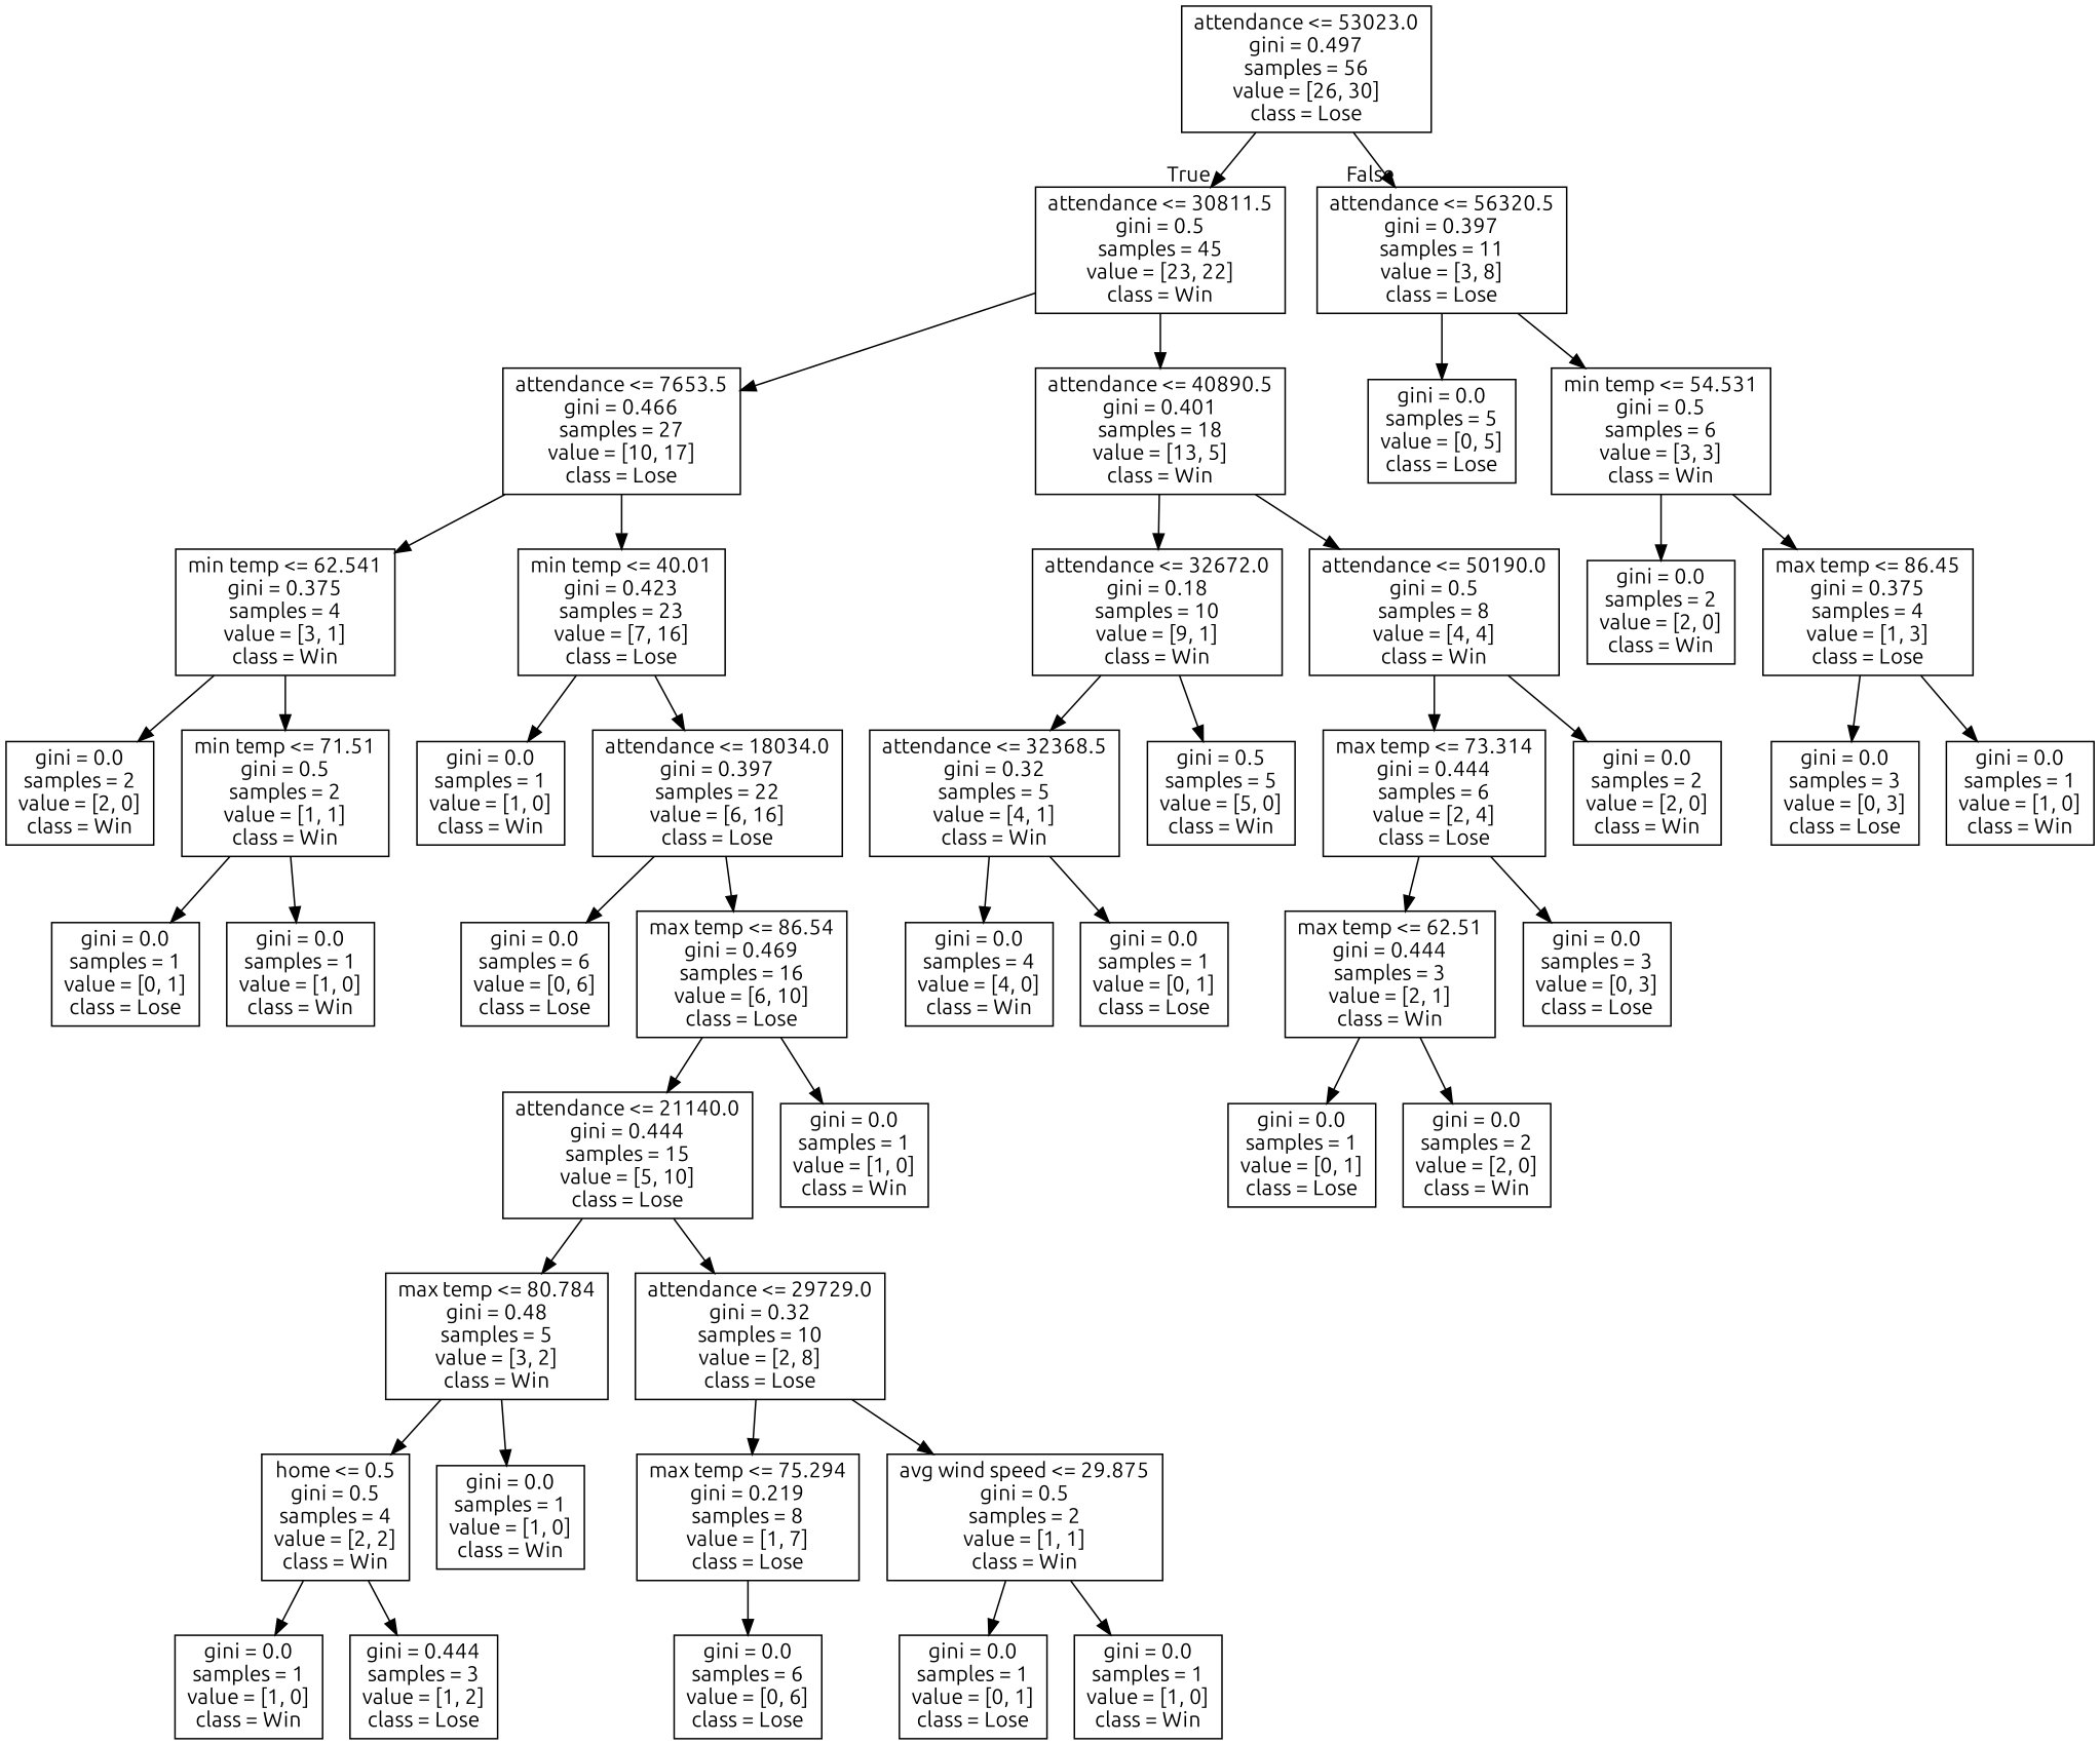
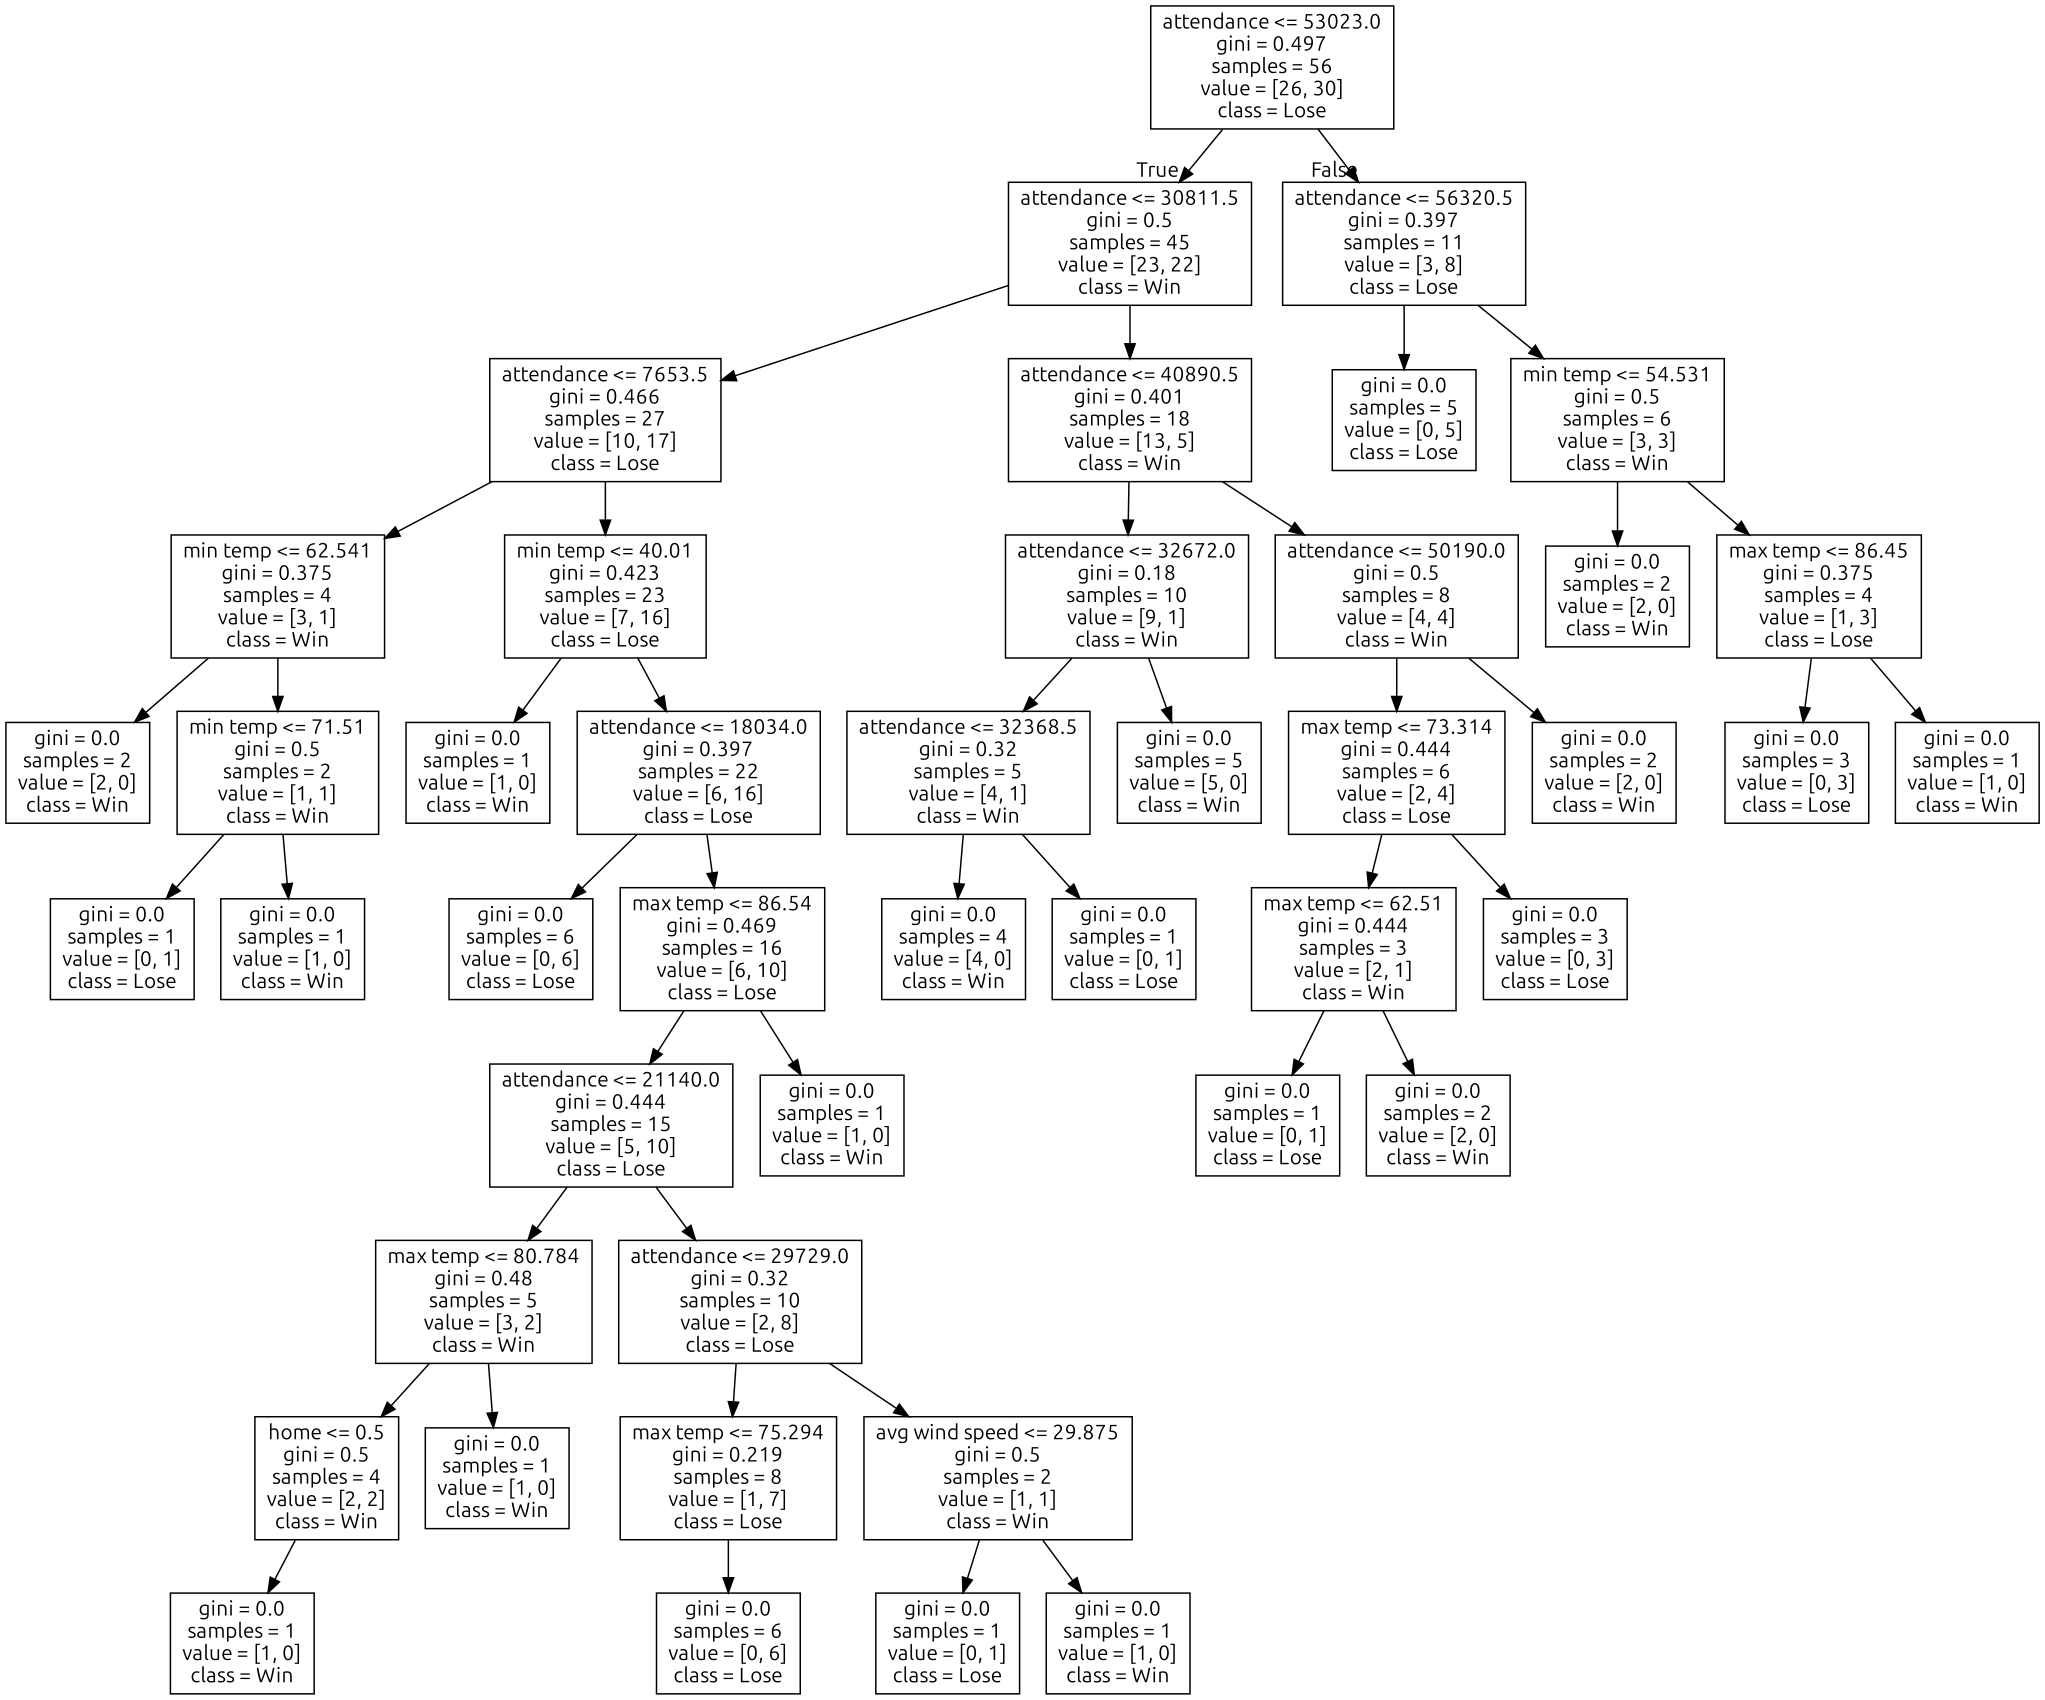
  digraph {
    fontname=Ubuntu
    node [fontname=Ubuntu shape=box]
    edge [fontname=Ubuntu]
    n1 [label="attendance <= 53023.0\ngini = 0.497\nsamples = 56\nvalue = [26, 30]\nclass = Lose"]
    n2 [label="attendance <= 30811.5\ngini = 0.5\nsamples = 45\nvalue = [23, 22]\nclass = Win"]
    n3 [label="attendance <= 56320.5\ngini = 0.397\nsamples = 11\nvalue = [3, 8]\nclass = Lose"]
    n4 [label="attendance <= 7653.5\ngini = 0.466\nsamples = 27\nvalue = [10, 17]\nclass = Lose"]
    n5 [label="attendance <= 40890.5\ngini = 0.401\nsamples = 18\nvalue = [13, 5]\nclass = Win"]
    n6 [label="gini = 0.0\nsamples = 5\nvalue = [0, 5]\nclass = Lose"]
    n7 [label="min temp <= 54.531\ngini = 0.5\nsamples = 6\nvalue = [3, 3]\nclass = Win"]
    n8 [label="min temp <= 62.541\ngini = 0.375\nsamples = 4\nvalue = [3, 1]\nclass = Win"]
    n9 [label="min temp <= 40.01\ngini = 0.423\nsamples = 23\nvalue = [7, 16]\nclass = Lose"]
    n10 [label="attendance <= 32672.0\ngini = 0.18\nsamples = 10\nvalue = [9, 1]\nclass = Win"]
    n11 [label="attendance <= 50190.0\ngini = 0.5\nsamples = 8\nvalue = [4, 4]\nclass = Win"]
    n12 [label="gini = 0.0\nsamples = 2\nvalue = [2, 0]\nclass = Win"]
    n13 [label="min temp <= 71.51\ngini = 0.5\nsamples = 2\nvalue = [1, 1]\nclass = Win"]
    n14 [label="gini = 0.0\nsamples = 1\nvalue = [1, 0]\nclass = Win"]
    n15 [label="attendance <= 18034.0\ngini = 0.397\nsamples = 22\nvalue = [6, 16]\nclass = Lose"]
    n16 [label="gini = 0.0\nsamples = 1\nvalue = [0, 1]\nclass = Lose"]
    n17 [label="gini = 0.0\nsamples = 1\nvalue = [1, 0]\nclass = Win"]
    n18 [label="gini = 0.0\nsamples = 6\nvalue = [0, 6]\nclass = Lose"]
    n19 [label="max temp <= 86.54\ngini = 0.469\nsamples = 16\nvalue = [6, 10]\nclass = Lose"]
    n20 [label="attendance <= 21140.0\ngini = 0.444\nsamples = 15\nvalue = [5, 10]\nclass = Lose"]
    n21 [label="gini = 0.0\nsamples = 1\nvalue = [1, 0]\nclass = Win"]
    n22 [label="max temp <= 80.784\ngini = 0.48\nsamples = 5\nvalue = [3, 2]\nclass = Win"]
    n23 [label="attendance <= 29729.0\ngini = 0.32\nsamples = 10\nvalue = [2, 8]\nclass = Lose"]
    n24 [label="home <= 0.5\ngini = 0.5\nsamples = 4\nvalue = [2, 2]\nclass = Win"]
    n25 [label="gini = 0.0\nsamples = 1\nvalue = [1, 0]\nclass = Win"]
    n26 [label="max temp <= 75.294\ngini = 0.219\nsamples = 8\nvalue = [1, 7]\nclass = Lose"]
    n27 [label="avg wind speed <= 29.875\ngini = 0.5\nsamples = 2\nvalue = [1, 1]\nclass = Win"]
    n28 [label="gini = 0.0\nsamples = 1\nvalue = [1, 0]\nclass = Win"]
-   n29 [label="gini = 0.444\nsamples = 3\nvalue = [1, 2]\nclass = Lose"]
    n30 [label="gini = 0.0\nsamples = 6\nvalue = [0, 6]\nclass = Lose"]
    n31 [label="gini = 0.0\nsamples = 1\nvalue = [0, 1]\nclass = Lose"]
    n32 [label="gini = 0.0\nsamples = 1\nvalue = [1, 0]\nclass = Win"]
    n33 [label="attendance <= 32368.5\ngini = 0.32\nsamples = 5\nvalue = [4, 1]\nclass = Win"]
-   n34 [label="gini = 0.5\nsamples = 5\nvalue = [5, 0]\nclass = Win"]
+   n34 [label="gini = 0.0\nsamples = 5\nvalue = [5, 0]\nclass = Win"]
    n35 [label="max temp <= 73.314\ngini = 0.444\nsamples = 6\nvalue = [2, 4]\nclass = Lose"]
    n36 [label="gini = 0.0\nsamples = 2\nvalue = [2, 0]\nclass = Win"]
    n37 [label="gini = 0.0\nsamples = 4\nvalue = [4, 0]\nclass = Win"]
    n38 [label="gini = 0.0\nsamples = 1\nvalue = [0, 1]\nclass = Lose"]
    n39 [label="max temp <= 62.51\ngini = 0.444\nsamples = 3\nvalue = [2, 1]\nclass = Win"]
    n40 [label="gini = 0.0\nsamples = 3\nvalue = [0, 3]\nclass = Lose"]
    n41 [label="gini = 0.0\nsamples = 1\nvalue = [0, 1]\nclass = Lose"]
    n42 [label="gini = 0.0\nsamples = 2\nvalue = [2, 0]\nclass = Win"]
    n43 [label="gini = 0.0\nsamples = 2\nvalue = [2, 0]\nclass = Win"]
    n44 [label="max temp <= 86.45\ngini = 0.375\nsamples = 4\nvalue = [1, 3]\nclass = Lose"]
    n45 [label="gini = 0.0\nsamples = 3\nvalue = [0, 3]\nclass = Lose"]
    n46 [label="gini = 0.0\nsamples = 1\nvalue = [1, 0]\nclass = Win"]
    n1 -> n2 [headlabel=True labelangle=45 labeldistance=2.5]
    n1 -> n3 [headlabel=False labelangle=-45 labeldistance=2.5]
    n2 -> n4
    n2 -> n5
    n3 -> n6
    n3 -> n7
    n4 -> n8
    n4 -> n9
    n5 -> n10
    n5 -> n11
    n7 -> n43
    n7 -> n44
    n8 -> n12
    n8 -> n13
    n9 -> n14
    n9 -> n15
    n10 -> n33
    n10 -> n34
    n11 -> n35
    n11 -> n36
    n13 -> n16
    n13 -> n17
    n15 -> n18
    n15 -> n19
    n19 -> n20
    n19 -> n21
    n20 -> n22
    n20 -> n23
    n22 -> n24
    n22 -> n25
    n23 -> n26
    n23 -> n27
    n24 -> n28
-   n24 -> n29
    n26 -> n30
    n27 -> n31
    n27 -> n32
    n33 -> n37
    n33 -> n38
    n35 -> n39
    n35 -> n40
    n39 -> n41
    n39 -> n42
    n44 -> n45
    n44 -> n46
  }
